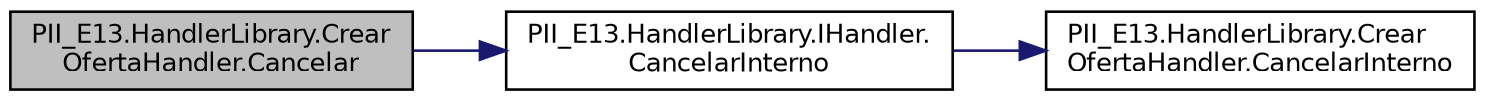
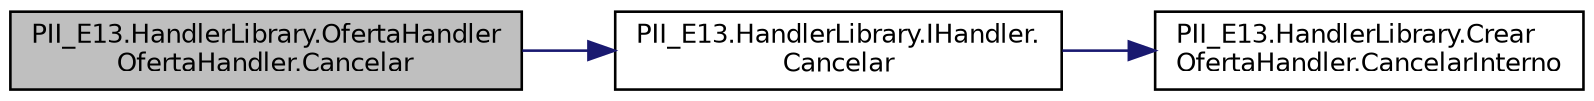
  digraph {
    rankdir=LR
    node [color=black fillcolor=white fontname=Helvetica fontsize=10 shape=record style=filled]
    edge [color=midnightblue fontname=Helvetica fontsize=10 labelfontname=Helvetica labelfontsize=10 style=solid]
-   n1 [fillcolor=grey75 fontcolor=black height=0.2 label="PII_E13.HandlerLibrary.Crear\lOfertaHandler.Cancelar" width=0.4]
-   n2 [height=0.2 label="PII_E13.HandlerLibrary.IHandler.\lCancelarInterno" width=0.4]
+   n1 [fillcolor=grey75 fontcolor=black height=0.2 label="PII_E13.HandlerLibrary.OfertaHandler\lOfertaHandler.Cancelar" width=0.4]
+   n2 [height=0.2 label="PII_E13.HandlerLibrary.IHandler.\lCancelar" width=0.4]
    n3 [height=0.2 label="PII_E13.HandlerLibrary.Crear\lOfertaHandler.CancelarInterno" width=0.4]
    n1 -> n2
    n2 -> n3
  }
